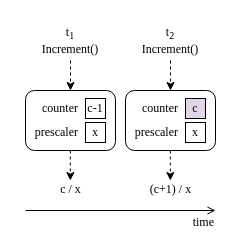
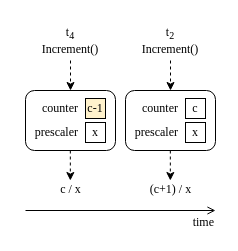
  <mxCell id="0" />
  <mxCell id="1" parent="0" />
  <mxCell id="2" value="" style="rounded=1;whiteSpace=wrap;html=1;fontFamily=Computer Modern;" parent="1" vertex="1"><mxGeometry x="25" y="90" width="90" height="60" as="geometry" /></mxCell>
- <mxCell id="3" value="c-1" style="rounded=0;whiteSpace=wrap;html=1;fontFamily=Computer Modern;" parent="1" vertex="1"><mxGeometry x="85" y="98" width="20" height="20" as="geometry" /></mxCell>
+ <mxCell id="3" value="c-1" style="rounded=0;whiteSpace=wrap;html=1;fontFamily=Computer Modern;fillColor=#fff2cc;" parent="1" vertex="1"><mxGeometry x="85" y="98" width="20" height="20" as="geometry" /></mxCell>
  <mxCell id="4" value="counter" style="text;html=1;strokeColor=none;fillColor=none;align=right;verticalAlign=middle;whiteSpace=wrap;rounded=0;fontFamily=Computer Modern;" parent="1" vertex="1"><mxGeometry x="20" y="100.5" width="60" height="15" as="geometry" /></mxCell>
  <mxCell id="5" value="" style="endArrow=classic;html=1;rounded=0;dashed=1;entryX=0.5;entryY=0;entryDx=0;entryDy=0;fontFamily=Computer Modern;" parent="1" target="2" edge="1"><mxGeometry width="50" height="50" relative="1" as="geometry"><mxPoint x="70" y="60" as="sourcePoint" /><mxPoint x="85" y="10" as="targetPoint" /></mxGeometry></mxCell>
  <mxCell id="6" value="" style="endArrow=classic;html=1;rounded=0;dashed=1;entryX=0.5;entryY=0;entryDx=0;entryDy=0;fontFamily=Computer Modern;" parent="1" edge="1"><mxGeometry width="50" height="50" relative="1" as="geometry"><mxPoint x="69.83" y="150" as="sourcePoint" /><mxPoint x="69.83" y="180" as="targetPoint" /></mxGeometry></mxCell>
- <mxCell id="7" value="t&lt;sub&gt;1&lt;/sub&gt;&lt;br&gt;Increment()" style="text;html=1;strokeColor=none;fillColor=none;align=center;verticalAlign=middle;whiteSpace=wrap;rounded=0;fontFamily=Computer Modern;" parent="1" vertex="1"><mxGeometry x="40" y="20" width="60" height="40" as="geometry" /></mxCell>
+ <mxCell id="7" value="t&lt;sub&gt;4&lt;/sub&gt;&lt;br&gt;Increment()" style="text;html=1;strokeColor=none;fillColor=none;align=center;verticalAlign=middle;whiteSpace=wrap;rounded=0;fontFamily=Computer Modern;" parent="1" vertex="1"><mxGeometry x="40" y="20" width="60" height="40" as="geometry" /></mxCell>
  <mxCell id="8" value="c / x" style="text;html=1;strokeColor=none;fillColor=none;align=center;verticalAlign=middle;whiteSpace=wrap;rounded=0;fontFamily=Computer Modern;" parent="1" vertex="1"><mxGeometry x="53.5" y="184" width="32.5" height="10" as="geometry" /></mxCell>
  <mxCell id="9" value="x" style="rounded=0;whiteSpace=wrap;html=1;fontFamily=Computer Modern;" parent="1" vertex="1"><mxGeometry x="85" y="122" width="20" height="20" as="geometry" /></mxCell>
  <mxCell id="10" value="prescaler" style="text;html=1;strokeColor=none;fillColor=none;align=right;verticalAlign=middle;whiteSpace=wrap;rounded=0;fontFamily=Computer Modern;" parent="1" vertex="1"><mxGeometry x="20" y="124.5" width="60" height="15" as="geometry" /></mxCell>
  <mxCell id="11" value="" style="rounded=1;whiteSpace=wrap;html=1;fontFamily=Computer Modern;" parent="1" vertex="1"><mxGeometry x="125" y="90" width="90" height="60" as="geometry" /></mxCell>
- <mxCell id="12" value="c" style="rounded=0;whiteSpace=wrap;html=1;fontFamily=Computer Modern;fillColor=#e1d5e7;" parent="1" vertex="1"><mxGeometry x="185" y="98" width="20" height="20" as="geometry" /></mxCell>
+ <mxCell id="12" value="c" style="rounded=0;whiteSpace=wrap;html=1;fontFamily=Computer Modern;" parent="1" vertex="1"><mxGeometry x="185" y="98" width="20" height="20" as="geometry" /></mxCell>
  <mxCell id="13" value="counter" style="text;html=1;strokeColor=none;fillColor=none;align=right;verticalAlign=middle;whiteSpace=wrap;rounded=0;fontFamily=Computer Modern;" parent="1" vertex="1"><mxGeometry x="120" y="100.5" width="60" height="15" as="geometry" /></mxCell>
  <mxCell id="14" value="" style="endArrow=classic;html=1;rounded=0;dashed=1;entryX=0.5;entryY=0;entryDx=0;entryDy=0;fontFamily=Computer Modern;" parent="1" target="11" edge="1"><mxGeometry width="50" height="50" relative="1" as="geometry"><mxPoint x="170" y="60" as="sourcePoint" /><mxPoint x="185" y="10" as="targetPoint" /></mxGeometry></mxCell>
  <mxCell id="15" value="" style="endArrow=classic;html=1;rounded=0;dashed=1;entryX=0.5;entryY=0;entryDx=0;entryDy=0;fontFamily=Computer Modern;" parent="1" edge="1"><mxGeometry width="50" height="50" relative="1" as="geometry"><mxPoint x="169.83" y="150" as="sourcePoint" /><mxPoint x="169.83" y="180" as="targetPoint" /></mxGeometry></mxCell>
  <mxCell id="16" value="t&lt;sub&gt;2&lt;/sub&gt;&lt;br&gt;Increment()" style="text;html=1;strokeColor=none;fillColor=none;align=center;verticalAlign=middle;whiteSpace=wrap;rounded=0;fontFamily=Computer Modern;" parent="1" vertex="1"><mxGeometry x="140" y="20" width="60" height="40" as="geometry" /></mxCell>
  <mxCell id="17" value="(c+1) / x" style="text;html=1;strokeColor=none;fillColor=none;align=center;verticalAlign=middle;whiteSpace=wrap;rounded=0;fontFamily=Computer Modern;" parent="1" vertex="1"><mxGeometry x="146.75" y="184" width="46.5" height="10" as="geometry" /></mxCell>
  <mxCell id="18" value="x" style="rounded=0;whiteSpace=wrap;html=1;fontFamily=Computer Modern;" parent="1" vertex="1"><mxGeometry x="185" y="122" width="20" height="20" as="geometry" /></mxCell>
  <mxCell id="19" value="prescaler" style="text;html=1;strokeColor=none;fillColor=none;align=right;verticalAlign=middle;whiteSpace=wrap;rounded=0;fontFamily=Computer Modern;" parent="1" vertex="1"><mxGeometry x="120" y="124.5" width="60" height="15" as="geometry" /></mxCell>
  <mxCell id="20" value="" style="endArrow=open;html=1;rounded=0;endFill=0;" parent="1" edge="1"><mxGeometry width="50" height="50" relative="1" as="geometry"><mxPoint x="25" y="210" as="sourcePoint" /><mxPoint x="215" y="210" as="targetPoint" /></mxGeometry></mxCell>
  <mxCell id="21" value="time" style="text;html=1;strokeColor=none;fillColor=none;align=right;verticalAlign=middle;whiteSpace=wrap;rounded=0;fontFamily=Computer Modern;" parent="1" vertex="1"><mxGeometry x="156" y="214" width="60" height="15" as="geometry" /></mxCell>
